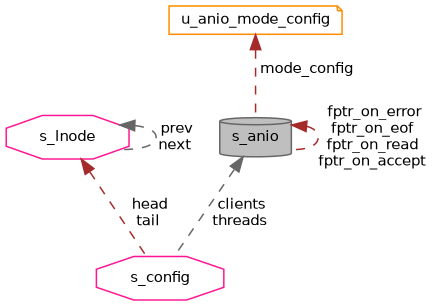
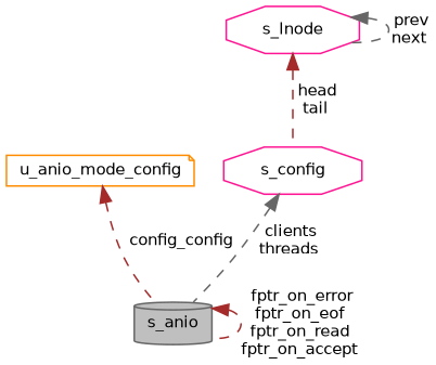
  digraph {
    node [color=deeppink fillcolor=white fontname=Helvetica fontsize=10 shape=octagon style=filled]
    edge [color=brown dir=back fontname=Helvetica fontsize=10 labelfontname=Helvetica labelfontsize=10 style=dashed]
    n1 [color=gray40 fillcolor=grey75 fontcolor=black height=0.2 label=s_anio shape=cylinder width=0.4]
    n2 [color=darkorange height=0.2 label=u_anio_mode_config shape=note width=0.4]
    n3 [height=0.2 label=s_config width=0.4]
    n4 [height=0.2 label=s_lnode width=0.4]
    n1 -> n1 [label=" fptr_on_error\nfptr_on_eof\nfptr_on_read\nfptr_on_accept"]
-   n2 -> n1 [label=" mode_config"]
-   n1 -> n3 [color=gray40 label=" clients\nthreads"]
+   n2 -> n1 [label=" config_config"]
+   n3 -> n1 [color=gray40 label=" clients\nthreads"]
    n4 -> n3 [label=" head\ntail"]
    n4 -> n4 [color=gray40 label=" prev\nnext"]
  }
